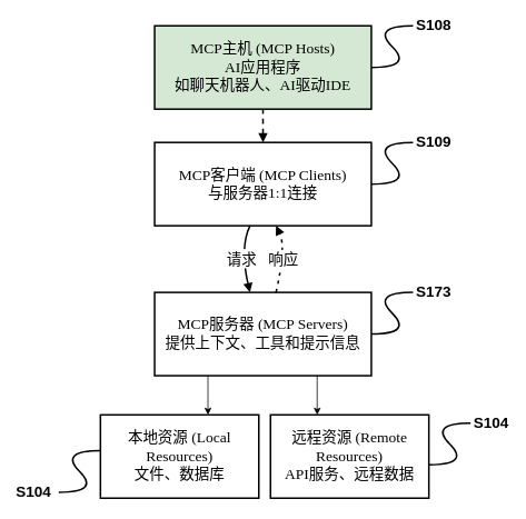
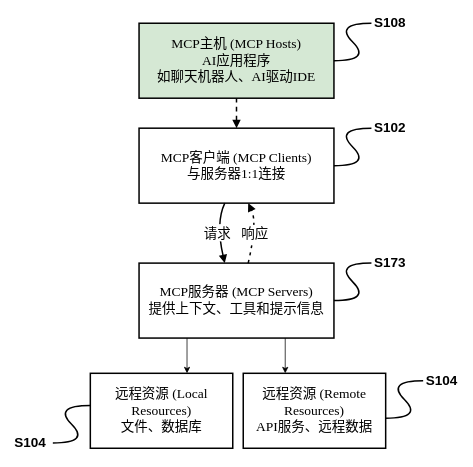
  <mxCell id="0" />
  <mxCell id="1" parent="0" />
  <mxCell id="2" value="MCP主机 (MCP Hosts)&#10;AI应用程序&#10;如聊天机器人、AI驱动IDE" style="whiteSpace=wrap;strokeWidth=2;fontFamily=Verdana;fontColor=default;fontSize=18;fillColor=#d5e8d4;" vertex="1" parent="1"><mxGeometry x="185" y="30" width="260" height="100" as="geometry" /></mxCell>
  <mxCell id="3" value="MCP客户端 (MCP Clients)&#10;与服务器1:1连接" style="whiteSpace=wrap;strokeWidth=2;fontFamily=Verdana;fontColor=default;fontSize=18;" vertex="1" parent="1"><mxGeometry x="185" y="170" width="260" height="100" as="geometry" /></mxCell>
  <mxCell id="4" value="MCP服务器 (MCP Servers)&#10;提供上下文、工具和提示信息" style="whiteSpace=wrap;strokeWidth=2;fontFamily=Verdana;fontColor=default;fontSize=18;" vertex="1" parent="1"><mxGeometry x="185" y="350" width="260" height="100" as="geometry" /></mxCell>
- <mxCell id="5" value="本地资源 (Local Resources)&#10;文件、数据库" style="whiteSpace=wrap;strokeWidth=2;fontFamily=Verdana;fontColor=default;fontSize=18;" vertex="1" parent="1"><mxGeometry x="120" y="497" width="190" height="100" as="geometry" /></mxCell>
+ <mxCell id="5" value="远程资源 (Local Resources)&#10;文件、数据库" style="whiteSpace=wrap;strokeWidth=2;fontFamily=Verdana;fontColor=default;fontSize=18;" vertex="1" parent="1"><mxGeometry x="120" y="497" width="190" height="100" as="geometry" /></mxCell>
  <mxCell id="6" value="远程资源 (Remote Resources)&#10;API服务、远程数据" style="whiteSpace=wrap;strokeWidth=2;fontFamily=Verdana;fontColor=default;fontSize=18;" vertex="1" parent="1"><mxGeometry x="324" y="497" width="190" height="100" as="geometry" /></mxCell>
  <mxCell id="7" value="" style="curved=1;startArrow=none;endArrow=block;exitX=0.5;exitY=1;entryX=0.5;entryY=0;rounded=0;fontFamily=Verdana;fontColor=default;fontSize=18;strokeWidth=2;dashed=1;" edge="1" parent="1" source="2" target="3"><mxGeometry relative="1" as="geometry"><Array as="points" /></mxGeometry></mxCell>
  <mxCell id="8" value="请求" style="curved=1;startArrow=none;endArrow=block;exitX=0.44;exitY=1;entryX=0.44;entryY=0;rounded=0;fontFamily=Verdana;fontColor=default;fontSize=18;strokeWidth=2;" edge="1" parent="1" source="3" target="4"><mxGeometry relative="1" as="geometry"><Array as="points"><mxPoint x="287" y="296" /></Array></mxGeometry></mxCell>
  <mxCell id="9" value="响应" style="curved=1;dashed=1;dashPattern=2 3;startArrow=none;endArrow=block;exitX=0.56;exitY=0;entryX=0.56;entryY=1;rounded=0;fontFamily=Verdana;fontColor=default;fontSize=18;strokeWidth=2;" edge="1" parent="1" source="4" target="3"><mxGeometry relative="1" as="geometry"><Array as="points"><mxPoint x="343" y="296" /></Array></mxGeometry></mxCell>
  <mxCell id="10" value="" style="endArrow=classic;html=1;rounded=0;entryX=0.769;entryY=-0.005;entryDx=0;entryDy=0;entryPerimeter=0;exitX=0.25;exitY=1;exitDx=0;exitDy=0;" edge="1" parent="1"><mxGeometry width="50" height="50" relative="1" as="geometry"><mxPoint x="380" y="450" as="sourcePoint" /><mxPoint x="380" y="497" as="targetPoint" /></mxGeometry></mxCell>
  <mxCell id="11" value="" style="endArrow=classic;html=1;rounded=0;entryX=0.769;entryY=-0.005;entryDx=0;entryDy=0;entryPerimeter=0;exitX=0.25;exitY=1;exitDx=0;exitDy=0;" edge="1" parent="1"><mxGeometry width="50" height="50" relative="1" as="geometry"><mxPoint x="249" y="450" as="sourcePoint" /><mxPoint x="249" y="497" as="targetPoint" /></mxGeometry></mxCell>
  <mxCell id="12" value="" style="curved=1;endArrow=none;html=1;rounded=0;strokeWidth=2;startFill=0;" edge="1" parent="1"><mxGeometry width="50" height="50" relative="1" as="geometry"><mxPoint x="445" y="80" as="sourcePoint" /><mxPoint x="495" y="30" as="targetPoint" /><Array as="points"><mxPoint x="495" y="80" /><mxPoint x="445" y="30" /></Array></mxGeometry></mxCell>
  <mxCell id="13" value="&lt;font style=&quot;font-size: 18px;&quot;&gt;S108&lt;/font&gt;" style="text;html=1;align=center;verticalAlign=middle;whiteSpace=wrap;rounded=0;fontStyle=1" vertex="1" parent="1"><mxGeometry x="500" y="20" width="40" height="20" as="geometry" /></mxCell>
  <mxCell id="14" value="" style="curved=1;endArrow=none;html=1;rounded=0;strokeWidth=2;startFill=0;" edge="1" parent="1"><mxGeometry width="50" height="50" relative="1" as="geometry"><mxPoint x="445" y="220" as="sourcePoint" /><mxPoint x="495" y="170" as="targetPoint" /><Array as="points"><mxPoint x="495" y="220" /><mxPoint x="445" y="170" /></Array></mxGeometry></mxCell>
- <mxCell id="15" value="&lt;font style=&quot;font-size: 18px;&quot;&gt;S109&lt;/font&gt;" style="text;html=1;align=center;verticalAlign=middle;whiteSpace=wrap;rounded=0;fontStyle=1" vertex="1" parent="1"><mxGeometry x="500" y="160" width="40" height="20" as="geometry" /></mxCell>
+ <mxCell id="15" value="&lt;font style=&quot;font-size: 18px;&quot;&gt;S102&lt;/font&gt;" style="text;html=1;align=center;verticalAlign=middle;whiteSpace=wrap;rounded=0;fontStyle=1" vertex="1" parent="1"><mxGeometry x="500" y="160" width="40" height="20" as="geometry" /></mxCell>
  <mxCell id="16" value="" style="curved=1;endArrow=none;html=1;rounded=0;strokeWidth=2;startFill=0;" edge="1" parent="1"><mxGeometry width="50" height="50" relative="1" as="geometry"><mxPoint x="445" y="400" as="sourcePoint" /><mxPoint x="495" y="350" as="targetPoint" /><Array as="points"><mxPoint x="495" y="400" /><mxPoint x="445" y="350" /></Array></mxGeometry></mxCell>
  <mxCell id="17" value="&lt;font style=&quot;font-size: 18px;&quot;&gt;S173&lt;/font&gt;" style="text;html=1;align=center;verticalAlign=middle;whiteSpace=wrap;rounded=0;fontStyle=1" vertex="1" parent="1"><mxGeometry x="500" y="340" width="40" height="20" as="geometry" /></mxCell>
  <mxCell id="18" value="" style="curved=1;endArrow=none;html=1;rounded=0;strokeWidth=2;startFill=0;" edge="1" parent="1"><mxGeometry width="50" height="50" relative="1" as="geometry"><mxPoint x="514" y="557" as="sourcePoint" /><mxPoint x="564" y="507" as="targetPoint" /><Array as="points"><mxPoint x="564" y="557" /><mxPoint x="514" y="507" /></Array></mxGeometry></mxCell>
  <mxCell id="19" value="&lt;font style=&quot;font-size: 18px;&quot;&gt;S104&lt;/font&gt;" style="text;html=1;align=center;verticalAlign=middle;whiteSpace=wrap;rounded=0;fontStyle=1" vertex="1" parent="1"><mxGeometry x="569" y="497" width="40" height="20" as="geometry" /></mxCell>
  <mxCell id="20" value="" style="curved=1;endArrow=none;html=1;rounded=0;strokeWidth=2;startFill=0;" edge="1" parent="1"><mxGeometry width="50" height="50" relative="1" as="geometry"><mxPoint x="70" y="590" as="sourcePoint" /><mxPoint x="120" y="540" as="targetPoint" /><Array as="points"><mxPoint x="120" y="590" /><mxPoint x="70" y="540" /></Array></mxGeometry></mxCell>
  <mxCell id="21" value="&lt;font style=&quot;font-size: 18px;&quot;&gt;S104&lt;/font&gt;" style="text;html=1;align=center;verticalAlign=middle;whiteSpace=wrap;rounded=0;fontStyle=1" vertex="1" parent="1"><mxGeometry x="20" y="580" width="40" height="20" as="geometry" /></mxCell>
